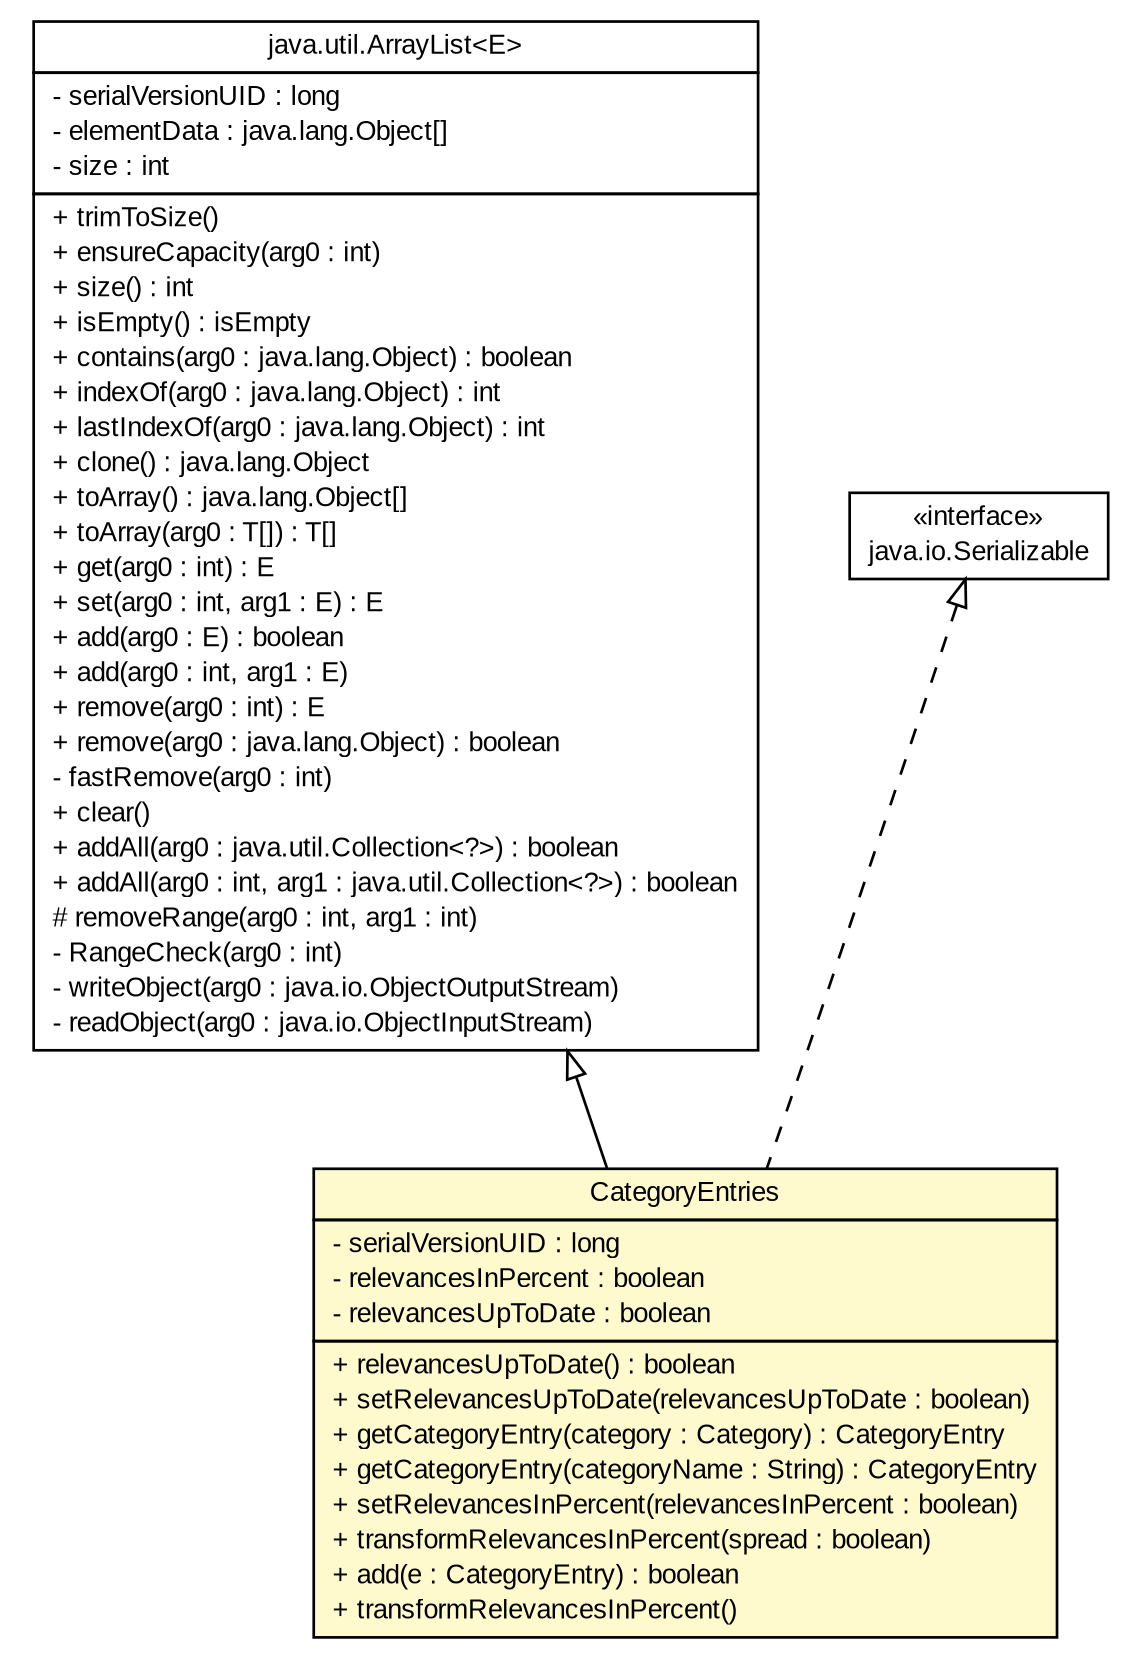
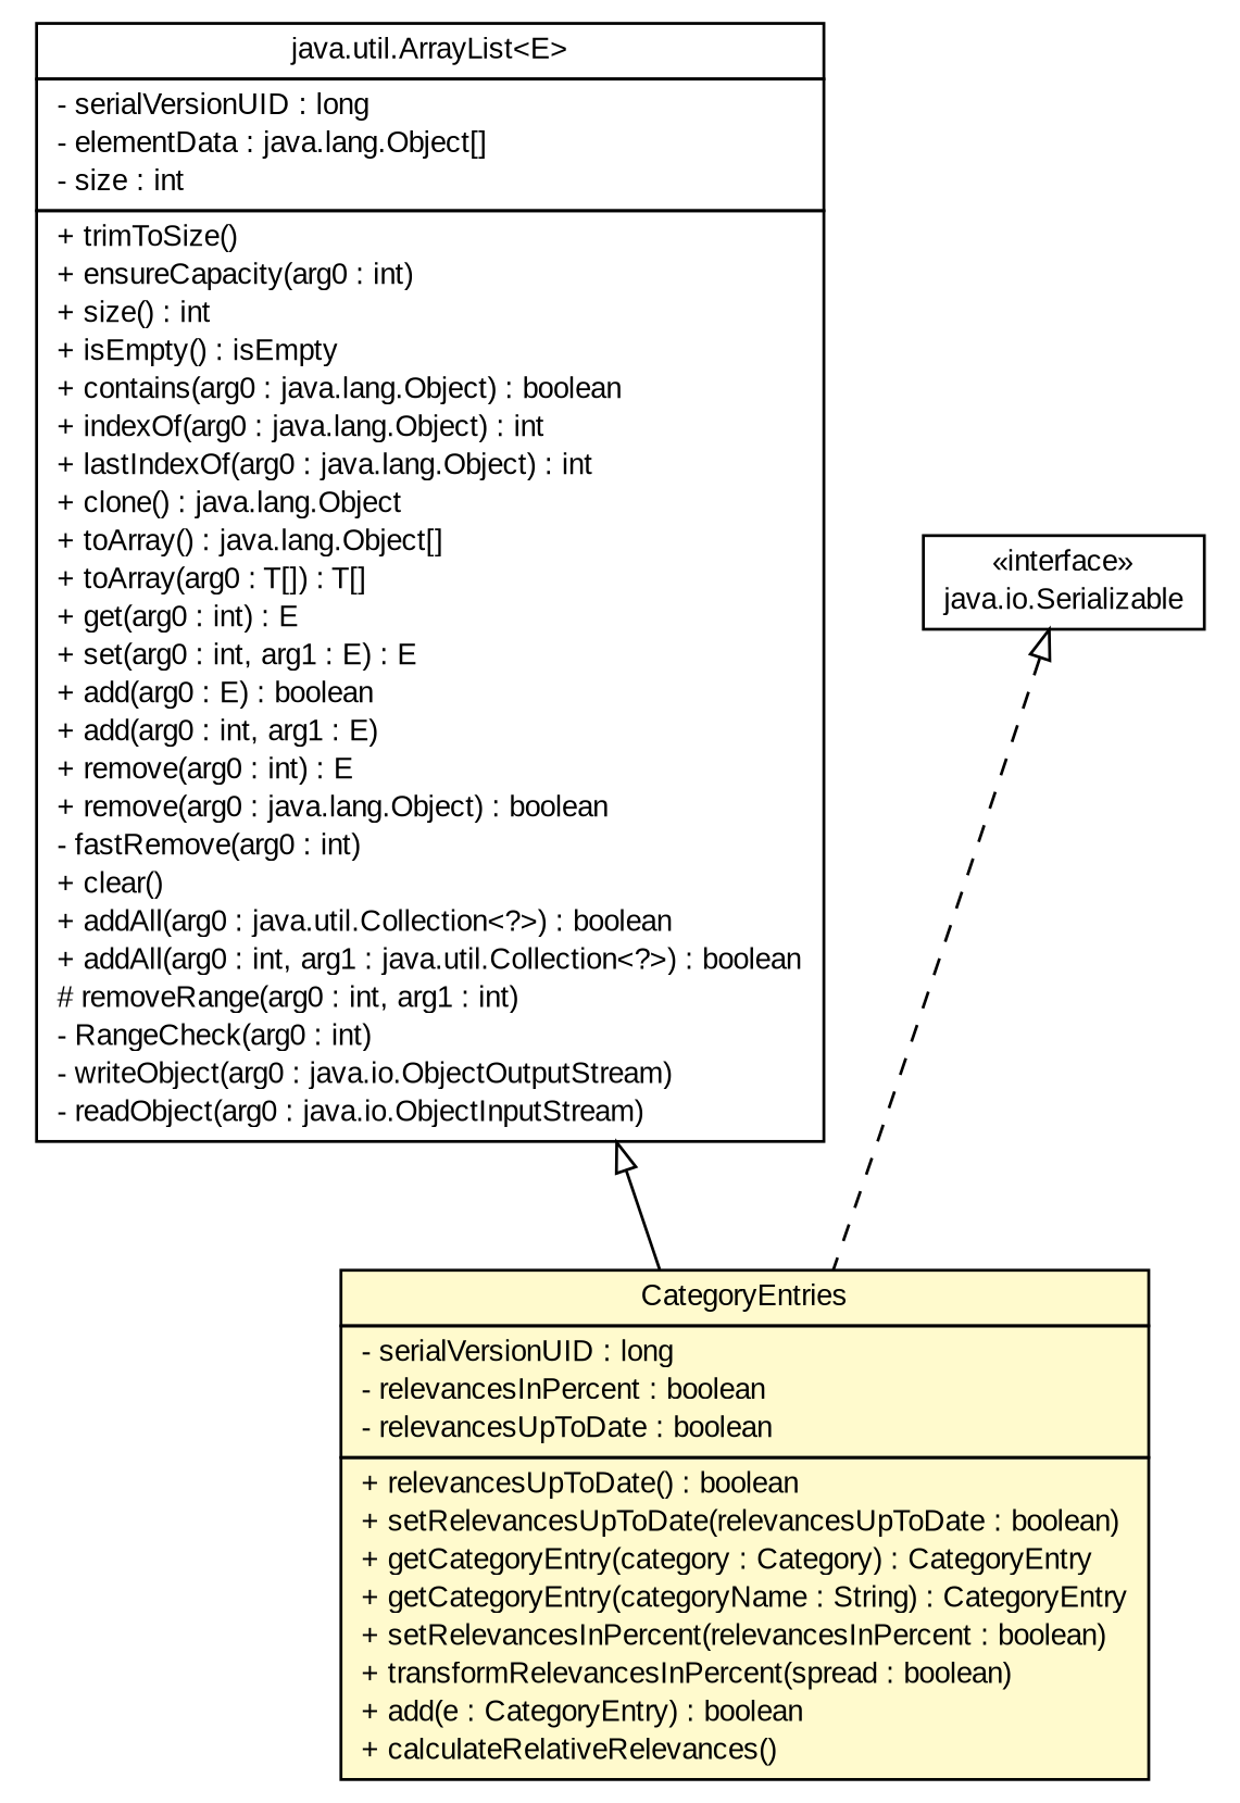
  digraph {
    nodesep=0.25
    ranksep=0.5
    node [fontcolor=black fontname=arial fontsize=10.0 shape=plaintext]
    edge [arrowtail=empty dir=back fontname=arial fontsize=10 headport=p labelfontname=arial labelfontsize=10 tailport=p]
-   n1 [label=<<table title="tud.iir.classification.CategoryEntries" border="0" cellborder="1" cellspacing="0" cellpadding="2" port="p" bgcolor="lemonChiffon" href="./CategoryEntries.html"> 		<tr><td><table border="0" cellspacing="0" cellpadding="1"> <tr><td align="center" balign="center"> CategoryEntries </td></tr> 		</table></td></tr> 		<tr><td><table border="0" cellspacing="0" cellpadding="1"> <tr><td align="left" balign="left"> - serialVersionUID : long </td></tr> <tr><td align="left" balign="left"> - relevancesInPercent : boolean </td></tr> <tr><td align="left" balign="left"> - relevancesUpToDate : boolean </td></tr> 		</table></td></tr> 		<tr><td><table border="0" cellspacing="0" cellpadding="1"> <tr><td align="left" balign="left"> + relevancesUpToDate() : boolean </td></tr> <tr><td align="left" balign="left"> + setRelevancesUpToDate(relevancesUpToDate : boolean) </td></tr> <tr><td align="left" balign="left"> + getCategoryEntry(category : Category) : CategoryEntry </td></tr> <tr><td align="left" balign="left"> + getCategoryEntry(categoryName : String) : CategoryEntry </td></tr> <tr><td align="left" balign="left"> + setRelevancesInPercent(relevancesInPercent : boolean) </td></tr> <tr><td align="left" balign="left"> + transformRelevancesInPercent(spread : boolean) </td></tr> <tr><td align="left" balign="left"> + add(e : CategoryEntry) : boolean </td></tr> <tr><td align="left" balign="left"> + transformRelevancesInPercent() </td></tr> 		</table></td></tr> 		</table>>]
+   n1 [label=<<table title="tud.iir.classification.CategoryEntries" border="0" cellborder="1" cellspacing="0" cellpadding="2" port="p" bgcolor="lemonChiffon" href="./CategoryEntries.html"> 		<tr><td><table border="0" cellspacing="0" cellpadding="1"> <tr><td align="center" balign="center"> CategoryEntries </td></tr> 		</table></td></tr> 		<tr><td><table border="0" cellspacing="0" cellpadding="1"> <tr><td align="left" balign="left"> - serialVersionUID : long </td></tr> <tr><td align="left" balign="left"> - relevancesInPercent : boolean </td></tr> <tr><td align="left" balign="left"> - relevancesUpToDate : boolean </td></tr> 		</table></td></tr> 		<tr><td><table border="0" cellspacing="0" cellpadding="1"> <tr><td align="left" balign="left"> + relevancesUpToDate() : boolean </td></tr> <tr><td align="left" balign="left"> + setRelevancesUpToDate(relevancesUpToDate : boolean) </td></tr> <tr><td align="left" balign="left"> + getCategoryEntry(category : Category) : CategoryEntry </td></tr> <tr><td align="left" balign="left"> + getCategoryEntry(categoryName : String) : CategoryEntry </td></tr> <tr><td align="left" balign="left"> + setRelevancesInPercent(relevancesInPercent : boolean) </td></tr> <tr><td align="left" balign="left"> + transformRelevancesInPercent(spread : boolean) </td></tr> <tr><td align="left" balign="left"> + add(e : CategoryEntry) : boolean </td></tr> <tr><td align="left" balign="left"> + calculateRelativeRelevances() </td></tr> 		</table></td></tr> 		</table>>]
    n2 [label=<<table title="java.util.ArrayList" border="0" cellborder="1" cellspacing="0" cellpadding="2" port="p" href="http://java.sun.com/j2se/1.4.2/docs/api/java/util/ArrayList.html"> 		<tr><td><table border="0" cellspacing="0" cellpadding="1"> <tr><td align="center" balign="center"> java.util.ArrayList&lt;E&gt; </td></tr> 		</table></td></tr> 		<tr><td><table border="0" cellspacing="0" cellpadding="1"> <tr><td align="left" balign="left"> - serialVersionUID : long </td></tr> <tr><td align="left" balign="left"> - elementData : java.lang.Object[] </td></tr> <tr><td align="left" balign="left"> - size : int </td></tr> 		</table></td></tr> 		<tr><td><table border="0" cellspacing="0" cellpadding="1"> <tr><td align="left" balign="left"> + trimToSize() </td></tr> <tr><td align="left" balign="left"> + ensureCapacity(arg0 : int) </td></tr> <tr><td align="left" balign="left"> + size() : int </td></tr> <tr><td align="left" balign="left"> + isEmpty() : isEmpty </td></tr> <tr><td align="left" balign="left"> + contains(arg0 : java.lang.Object) : boolean </td></tr> <tr><td align="left" balign="left"> + indexOf(arg0 : java.lang.Object) : int </td></tr> <tr><td align="left" balign="left"> + lastIndexOf(arg0 : java.lang.Object) : int </td></tr> <tr><td align="left" balign="left"> + clone() : java.lang.Object </td></tr> <tr><td align="left" balign="left"> + toArray() : java.lang.Object[] </td></tr> <tr><td align="left" balign="left"> + toArray(arg0 : T[]) : T[] </td></tr> <tr><td align="left" balign="left"> + get(arg0 : int) : E </td></tr> <tr><td align="left" balign="left"> + set(arg0 : int, arg1 : E) : E </td></tr> <tr><td align="left" balign="left"> + add(arg0 : E) : boolean </td></tr> <tr><td align="left" balign="left"> + add(arg0 : int, arg1 : E) </td></tr> <tr><td align="left" balign="left"> + remove(arg0 : int) : E </td></tr> <tr><td align="left" balign="left"> + remove(arg0 : java.lang.Object) : boolean </td></tr> <tr><td align="left" balign="left"> - fastRemove(arg0 : int) </td></tr> <tr><td align="left" balign="left"> + clear() </td></tr> <tr><td align="left" balign="left"> + addAll(arg0 : java.util.Collection&lt;?&gt;) : boolean </td></tr> <tr><td align="left" balign="left"> + addAll(arg0 : int, arg1 : java.util.Collection&lt;?&gt;) : boolean </td></tr> <tr><td align="left" balign="left"> # removeRange(arg0 : int, arg1 : int) </td></tr> <tr><td align="left" balign="left"> - RangeCheck(arg0 : int) </td></tr> <tr><td align="left" balign="left"> - writeObject(arg0 : java.io.ObjectOutputStream) </td></tr> <tr><td align="left" balign="left"> - readObject(arg0 : java.io.ObjectInputStream) </td></tr> 		</table></td></tr> 		</table>>]
    n3 [label=<<table title="java.io.Serializable" border="0" cellborder="1" cellspacing="0" cellpadding="2" port="p" href="http://java.sun.com/j2se/1.4.2/docs/api/java/io/Serializable.html"> 		<tr><td><table border="0" cellspacing="0" cellpadding="1"> <tr><td align="center" balign="center"> &#171;interface&#187; </td></tr> <tr><td align="center" balign="center"> java.io.Serializable </td></tr> 		</table></td></tr> 		</table>>]
    n2 -> n1
    n3 -> n1 [style=dashed]
  }
